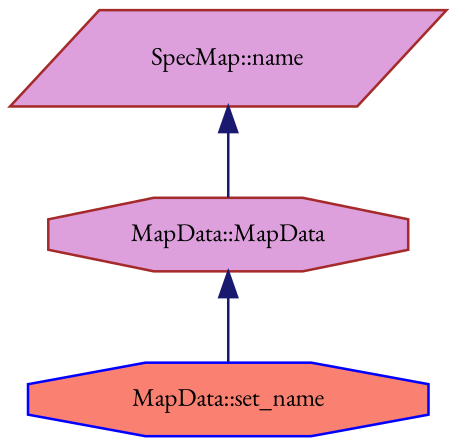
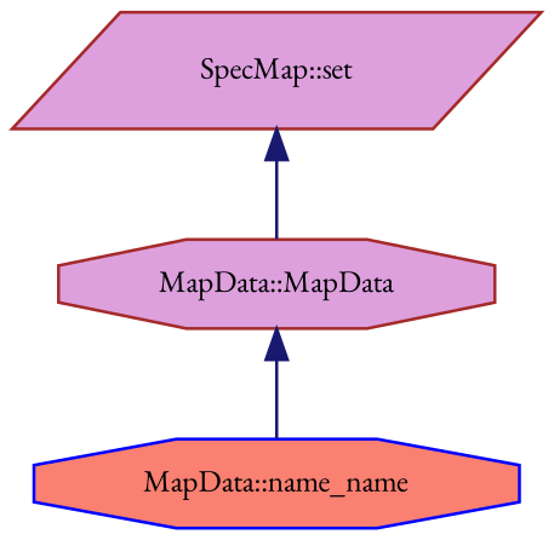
  digraph {
    fontname="EB Garamond"
    rankdir=TB
    node [color=brown fillcolor=plum fontname="EB Garamond" fontsize=10 shape=octagon style=filled]
    edge [color=midnightblue dir=back fontname="EB Garamond" fontsize=10 labelfontname=Helvetica labelfontsize=10 style=solid]
-   n1 [fontcolor=black height=0.2 label="SpecMap::name" shape=parallelogram width=0.4]
+   n1 [fontcolor=black height=0.2 label="SpecMap::set" shape=parallelogram width=0.4]
    n2 [height=0.2 label="MapData::MapData" width=0.4]
-   n3 [color=blue fillcolor=salmon height=0.2 label="MapData::set_name" width=0.4]
+   n3 [color=blue fillcolor=salmon height=0.2 label="MapData::name_name" width=0.4]
    n1 -> n2
    n2 -> n3
  }
